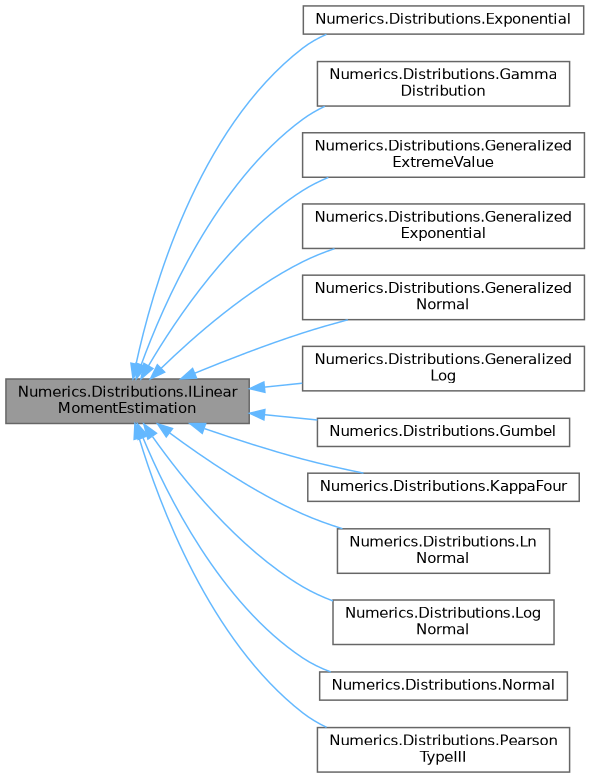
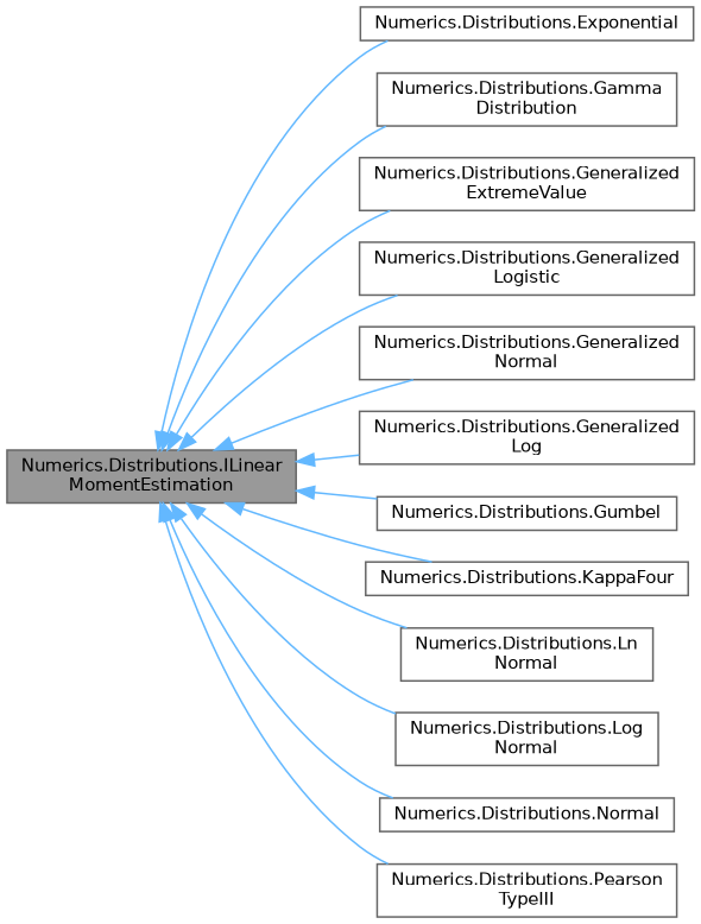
  digraph {
    rankdir=LR
    node [color=gray40 fillcolor=white fontname=Helvetica fontsize=10 shape=box style=filled]
    edge [color=steelblue1 dir=back fontname=Helvetica fontsize=10 labelfontname=Helvetica labelfontsize=10 style=solid]
    n1 [fillcolor=grey60 fontcolor=black height=0.2 label="Numerics.Distributions.ILinear\lMomentEstimation" width=0.4]
    n2 [height=0.2 label="Numerics.Distributions.Exponential" width=0.4]
    n3 [height=0.2 label="Numerics.Distributions.Gamma\lDistribution" width=0.4]
    n4 [height=0.2 label="Numerics.Distributions.Generalized\lExtremeValue" width=0.4]
-   n5 [height=0.2 label="Numerics.Distributions.Generalized\lExponential" width=0.4]
+   n5 [height=0.2 label="Numerics.Distributions.Generalized\lLogistic" width=0.4]
    n6 [height=0.2 label="Numerics.Distributions.Generalized\lNormal" width=0.4]
    n7 [height=0.2 label="Numerics.Distributions.Generalized\lLog" width=0.4]
    n8 [height=0.2 label="Numerics.Distributions.Gumbel" width=0.4]
    n9 [height=0.2 label="Numerics.Distributions.KappaFour" width=0.4]
    n10 [height=0.2 label="Numerics.Distributions.Ln\lNormal" width=0.4]
    n11 [height=0.2 label="Numerics.Distributions.Log\lNormal" width=0.4]
    n12 [height=0.2 label="Numerics.Distributions.Normal" width=0.4]
    n13 [height=0.2 label="Numerics.Distributions.Pearson\lTypeIII" width=0.4]
    n1 -> n2
    n1 -> n3
    n1 -> n4
    n1 -> n5
    n1 -> n6
    n1 -> n7
    n1 -> n8
    n1 -> n9
    n1 -> n10
    n1 -> n11
    n1 -> n12
    n1 -> n13
  }
